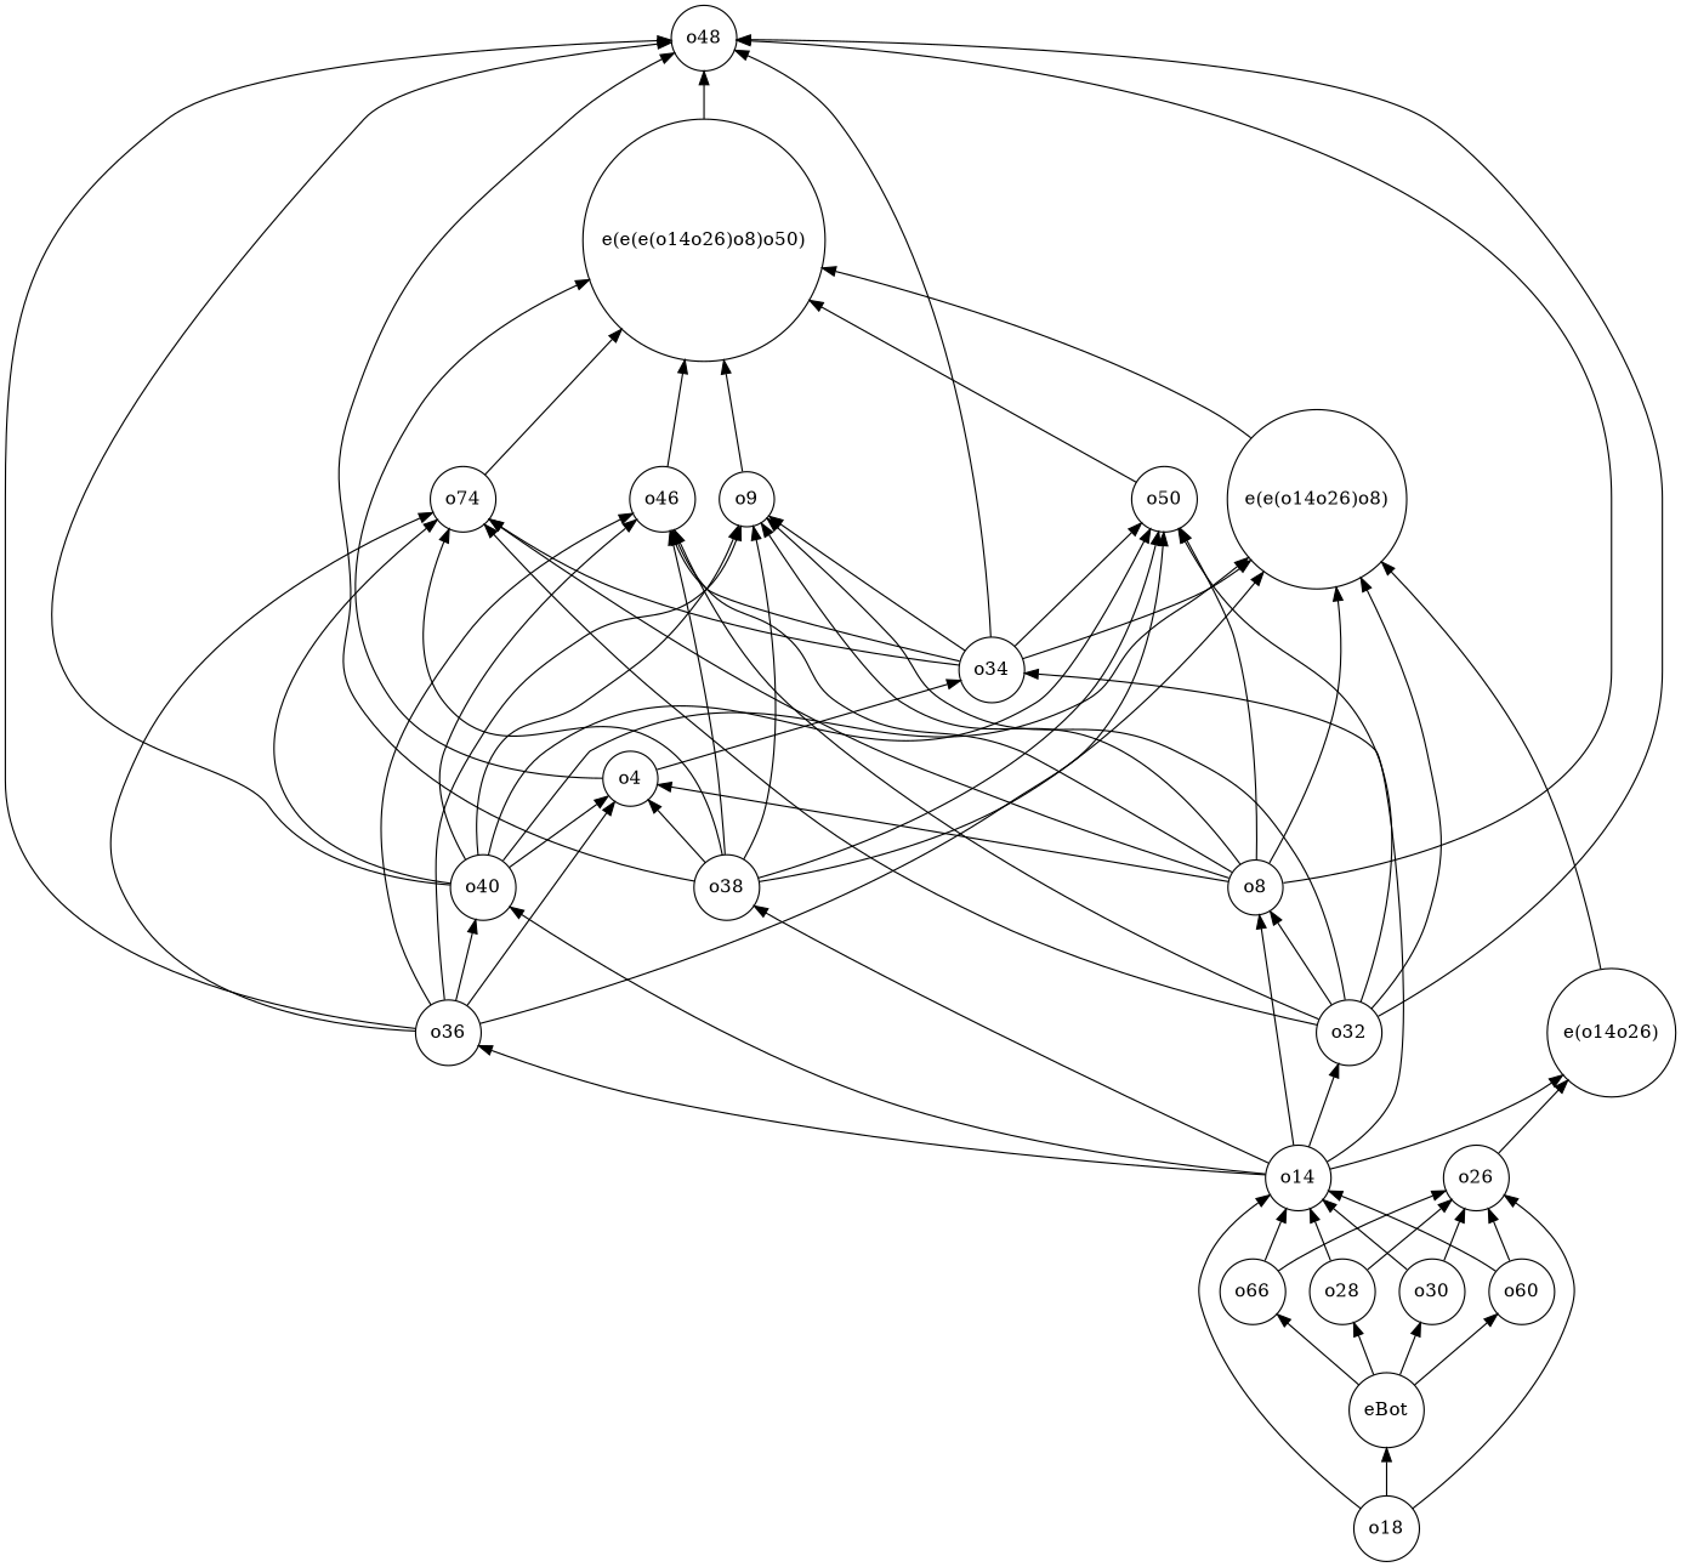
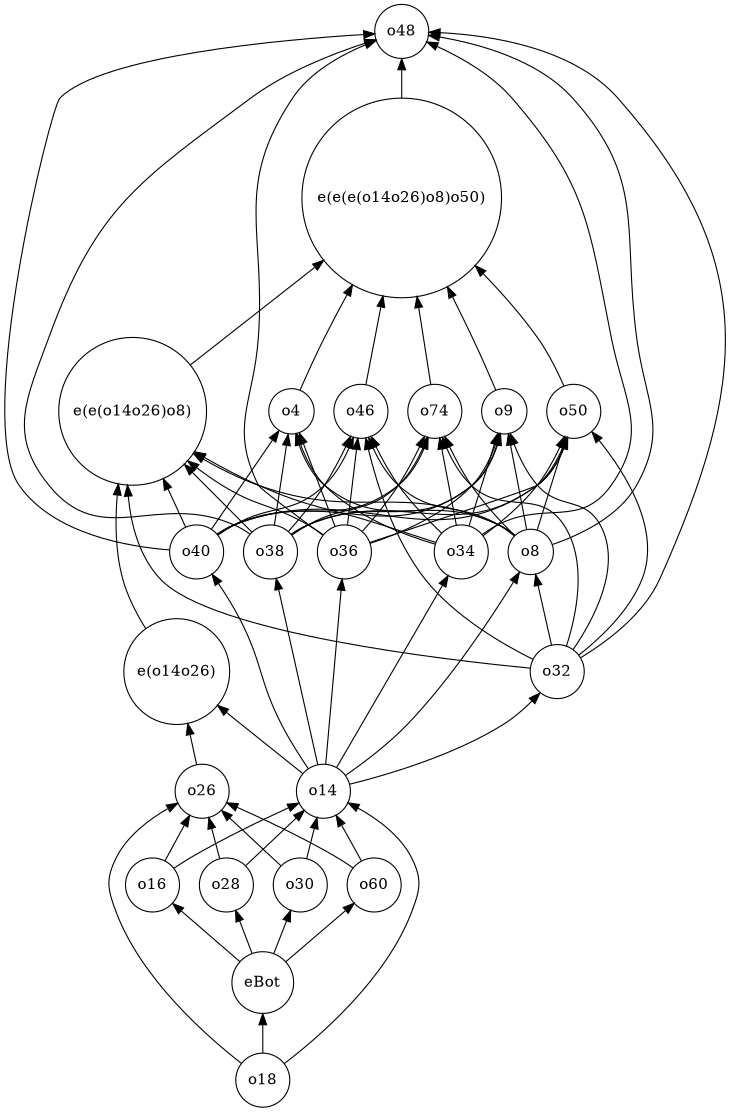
  strict digraph {
    rankdir=BT
    node [shape=circle]
    eBot [height=0.77632 width=0.77632]
-   o16 [height=0.68605 width=0.68605 label=o66]
+   o16 [height=0.68605 width=0.68605]
    o28 [height=0.68605 width=0.68605]
    o30 [height=0.68605 width=0.68605]
    n5 [height=0.68605 label=o60 width=0.68605]
    o26 [height=0.68605 width=0.68605]
    o14 [height=0.68605 width=0.68605]
    o18 [height=0.68605 width=0.68605]
    "e(o14o26)" [height=1.336 width=1.336]
    o8 [height=0.55967 width=0.55967]
    o40 [height=0.68605 width=0.68605]
    o38 [height=0.68605 width=0.68605]
    o36 [height=0.68605 width=0.68605]
    o34 [height=0.68605 width=0.68605]
    o32 [height=0.68605 width=0.68605]
    o50 [height=0.68605 width=0.68605]
    n17 [height=0.68605 label=o74 width=0.68605]
    o48 [height=0.68605 width=0.68605]
    "e(e(o14o26)o8)" [height=1.8596 width=1.8596]
    o4 [height=0.55967 width=0.55967]
    o46 [height=0.68605 width=0.68605]
    n22 [height=0.55967 label=o9 width=0.55967]
    "e(e(e(o14o26)o8)o50)" [height=2.5095 width=2.5095]
    eBot -> o16
    eBot -> o28
    eBot -> o30
    eBot -> n5
    o16 -> o26
    o16 -> o14
    o28 -> o26
    o28 -> o14
    o30 -> o26
    o30 -> o14
    n5 -> o26
    n5 -> o14
    o26 -> "e(o14o26)"
    o14 -> "e(o14o26)"
    o14 -> o8
    o14 -> o40
    o14 -> o38
    o14 -> o36
    o14 -> o34
    o14 -> o32
    o18 -> eBot
    o18 -> o26
    o18 -> o14
    "e(o14o26)" -> "e(e(o14o26)o8)"
    o8 -> o50
    o8 -> n17
    o8 -> o48
    o8 -> "e(e(o14o26)o8)"
    o8 -> o4
    o8 -> o46
    o8 -> n22
    o40 -> o50
    o40 -> n17
    o40 -> o48
    o40 -> "e(e(o14o26)o8)"
    o40 -> o4
    o40 -> o46
    o40 -> n22
    o38 -> o50
    o38 -> n17
    o38 -> o48
    o38 -> "e(e(o14o26)o8)"
    o38 -> o4
    o38 -> o46
    o38 -> n22
    o36 -> o50
    o36 -> n17
    o36 -> o48
-   o36 -> o40
+   o36 -> "e(e(o14o26)o8)"
    o36 -> o4
    o36 -> o46
    o36 -> n22
    o34 -> o50
    o34 -> n17
    o34 -> o48
    o34 -> "e(e(o14o26)o8)"
-   o4 -> o34
+   o34 -> o4
    o34 -> o46
    o34 -> n22
    o32 -> o8
    o32 -> o50
    o32 -> n17
    o32 -> o48
    o32 -> "e(e(o14o26)o8)"
    o32 -> o46
    o32 -> n22
    o50 -> "e(e(e(o14o26)o8)o50)"
    n17 -> "e(e(e(o14o26)o8)o50)"
    "e(e(o14o26)o8)" -> "e(e(e(o14o26)o8)o50)"
    o4 -> "e(e(e(o14o26)o8)o50)"
    o46 -> "e(e(e(o14o26)o8)o50)"
    n22 -> "e(e(e(o14o26)o8)o50)"
    "e(e(e(o14o26)o8)o50)" -> o48
  }
